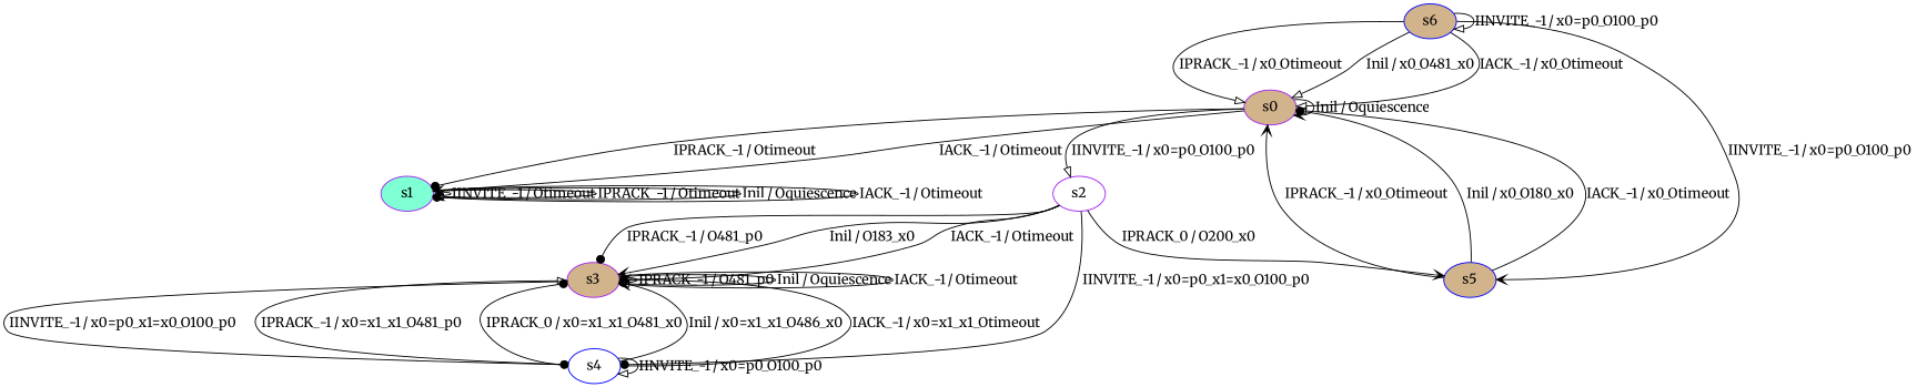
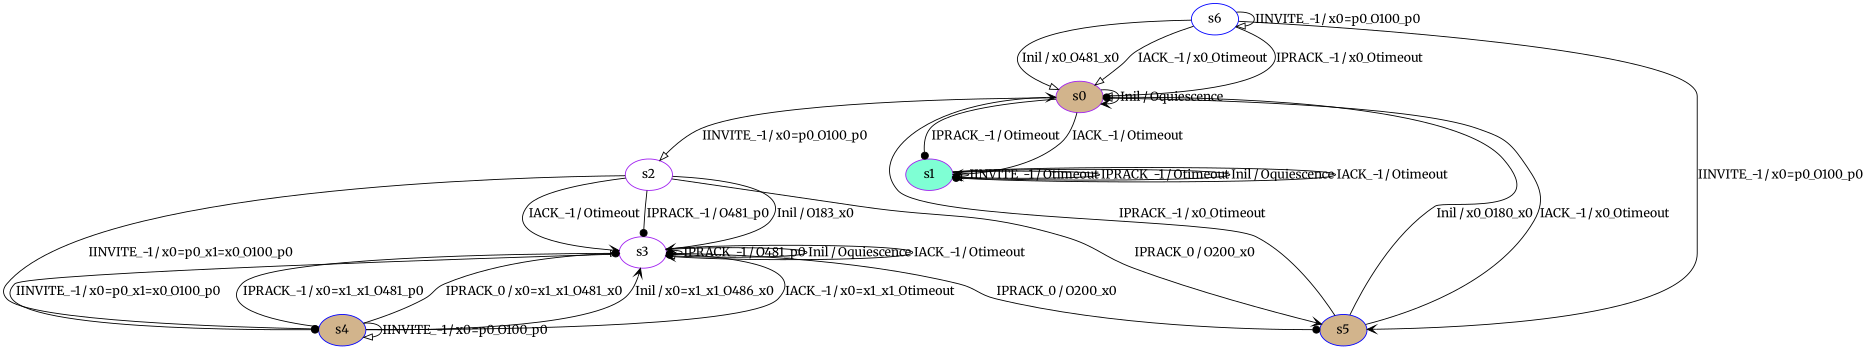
  digraph {
    fontname=Merriweather
    node [color=purple fillcolor=tan fontname=Merriweather style=filled]
    edge [arrowhead=onormal fontname=Merriweather]
    n1 [label=s0]
    n2 [fillcolor=aquamarine label=s1]
    n3 [fillcolor=white label=s2]
-   n4 [label=s3]
-   n5 [color=blue fillcolor=white label=s4]
+   n4 [fillcolor=white label=s3]
+   n5 [color=blue label=s4]
    n6 [color=blue label=s5]
-   n7 [color=blue label=s6]
+   n7 [color=blue fillcolor=white label=s6]
    n1 -> n1 [arrowhead=vee label=<<table border="0" cellpadding="1" cellspacing="0"><tr><td>Inil</td><td>/</td><td>Oquiescence</td></tr></table>>]
    n1 -> n2 [arrowhead=dot label=<<table border="0" cellpadding="1" cellspacing="0"><tr><td>IPRACK_-1</td><td>/</td><td>Otimeout</td></tr></table>>]
    n1 -> n2 [arrowhead=vee label=<<table border="0" cellpadding="1" cellspacing="0"><tr><td>IACK_-1</td><td>/</td><td>Otimeout</td></tr></table>>]
    n1 -> n3 [label=<<table border="0" cellpadding="1" cellspacing="0"><tr><td>IINVITE_-1</td><td>/</td><td>x0=p0_O100_p0</td></tr></table>>]
    n2 -> n2 [arrowhead=vee label=<<table border="0" cellpadding="1" cellspacing="0"><tr><td>IINVITE_-1</td><td>/</td><td>Otimeout</td></tr></table>>]
    n2 -> n2 [label=<<table border="0" cellpadding="1" cellspacing="0"><tr><td>IPRACK_-1</td><td>/</td><td>Otimeout</td></tr></table>>]
    n2 -> n2 [label=<<table border="0" cellpadding="1" cellspacing="0"><tr><td>Inil</td><td>/</td><td>Oquiescence</td></tr></table>>]
    n2 -> n2 [arrowhead=dot label=<<table border="0" cellpadding="1" cellspacing="0"><tr><td>IACK_-1</td><td>/</td><td>Otimeout</td></tr></table>>]
    n3 -> n4 [arrowhead=dot label=<<table border="0" cellpadding="1" cellspacing="0"><tr><td>IPRACK_-1</td><td>/</td><td>O481_p0</td></tr></table>>]
    n3 -> n4 [arrowhead=vee label=<<table border="0" cellpadding="1" cellspacing="0"><tr><td>Inil</td><td>/</td><td>O183_x0</td></tr></table>>]
    n3 -> n4 [arrowhead=vee label=<<table border="0" cellpadding="1" cellspacing="0"><tr><td>IACK_-1</td><td>/</td><td>Otimeout</td></tr></table>>]
    n3 -> n5 [arrowhead=dot label=<<table border="0" cellpadding="1" cellspacing="0"><tr><td>IINVITE_-1</td><td>/</td><td>x0=p0_x1=x0_O100_p0</td></tr></table>>]
    n3 -> n6 [arrowhead=vee label=<<table border="0" cellpadding="1" cellspacing="0"><tr><td>IPRACK_0</td><td>/</td><td>O200_x0</td></tr></table>>]
    n4 -> n4 [arrowhead=dot label=<<table border="0" cellpadding="1" cellspacing="0"><tr><td>IPRACK_-1</td><td>/</td><td>O481_p0</td></tr></table>>]
    n4 -> n4 [label=<<table border="0" cellpadding="1" cellspacing="0"><tr><td>Inil</td><td>/</td><td>Oquiescence</td></tr></table>>]
    n4 -> n4 [arrowhead=vee label=<<table border="0" cellpadding="1" cellspacing="0"><tr><td>IACK_-1</td><td>/</td><td>Otimeout</td></tr></table>>]
    n4 -> n5 [arrowhead=dot label=<<table border="0" cellpadding="1" cellspacing="0"><tr><td>IINVITE_-1</td><td>/</td><td>x0=p0_x1=x0_O100_p0</td></tr></table>>]
+   n4 -> n6 [arrowhead=dot label=<<table border="0" cellpadding="1" cellspacing="0"><tr><td>IPRACK_0</td><td>/</td><td>O200_x0</td></tr></table>>]
    n5 -> n4 [label=<<table border="0" cellpadding="1" cellspacing="0"><tr><td>IPRACK_-1</td><td>/</td><td>x0=x1_x1_O481_p0</td></tr></table>>]
    n5 -> n4 [arrowhead=dot label=<<table border="0" cellpadding="1" cellspacing="0"><tr><td>IPRACK_0</td><td>/</td><td>x0=x1_x1_O481_x0</td></tr></table>>]
    n5 -> n4 [arrowhead=vee label=<<table border="0" cellpadding="1" cellspacing="0"><tr><td>Inil</td><td>/</td><td>x0=x1_x1_O486_x0</td></tr></table>>]
    n5 -> n4 [arrowhead=dot label=<<table border="0" cellpadding="1" cellspacing="0"><tr><td>IACK_-1</td><td>/</td><td>x0=x1_x1_Otimeout</td></tr></table>>]
    n5 -> n5 [label=<<table border="0" cellpadding="1" cellspacing="0"><tr><td>IINVITE_-1</td><td>/</td><td>x0=p0_O100_p0</td></tr></table>>]
    n6 -> n1 [arrowhead=vee label=<<table border="0" cellpadding="1" cellspacing="0"><tr><td>IPRACK_-1</td><td>/</td><td>x0_Otimeout</td></tr></table>>]
    n6 -> n1 [arrowhead=dot label=<<table border="0" cellpadding="1" cellspacing="0"><tr><td>Inil</td><td>/</td><td>x0_O180_x0</td></tr></table>>]
    n6 -> n1 [label=<<table border="0" cellpadding="1" cellspacing="0"><tr><td>IACK_-1</td><td>/</td><td>x0_Otimeout</td></tr></table>>]
    n7 -> n1 [label=<<table border="0" cellpadding="1" cellspacing="0"><tr><td>IPRACK_-1</td><td>/</td><td>x0_Otimeout</td></tr></table>>]
    n7 -> n1 [label=<<table border="0" cellpadding="1" cellspacing="0"><tr><td>Inil</td><td>/</td><td>x0_O481_x0</td></tr></table>>]
    n7 -> n1 [label=<<table border="0" cellpadding="1" cellspacing="0"><tr><td>IACK_-1</td><td>/</td><td>x0_Otimeout</td></tr></table>>]
    n7 -> n6 [arrowhead=vee label=<<table border="0" cellpadding="1" cellspacing="0"><tr><td>IINVITE_-1</td><td>/</td><td>x0=p0_O100_p0</td></tr></table>>]
    n7 -> n7 [label=<<table border="0" cellpadding="1" cellspacing="0"><tr><td>IINVITE_-1</td><td>/</td><td>x0=p0_O100_p0</td></tr></table>>]
  }
